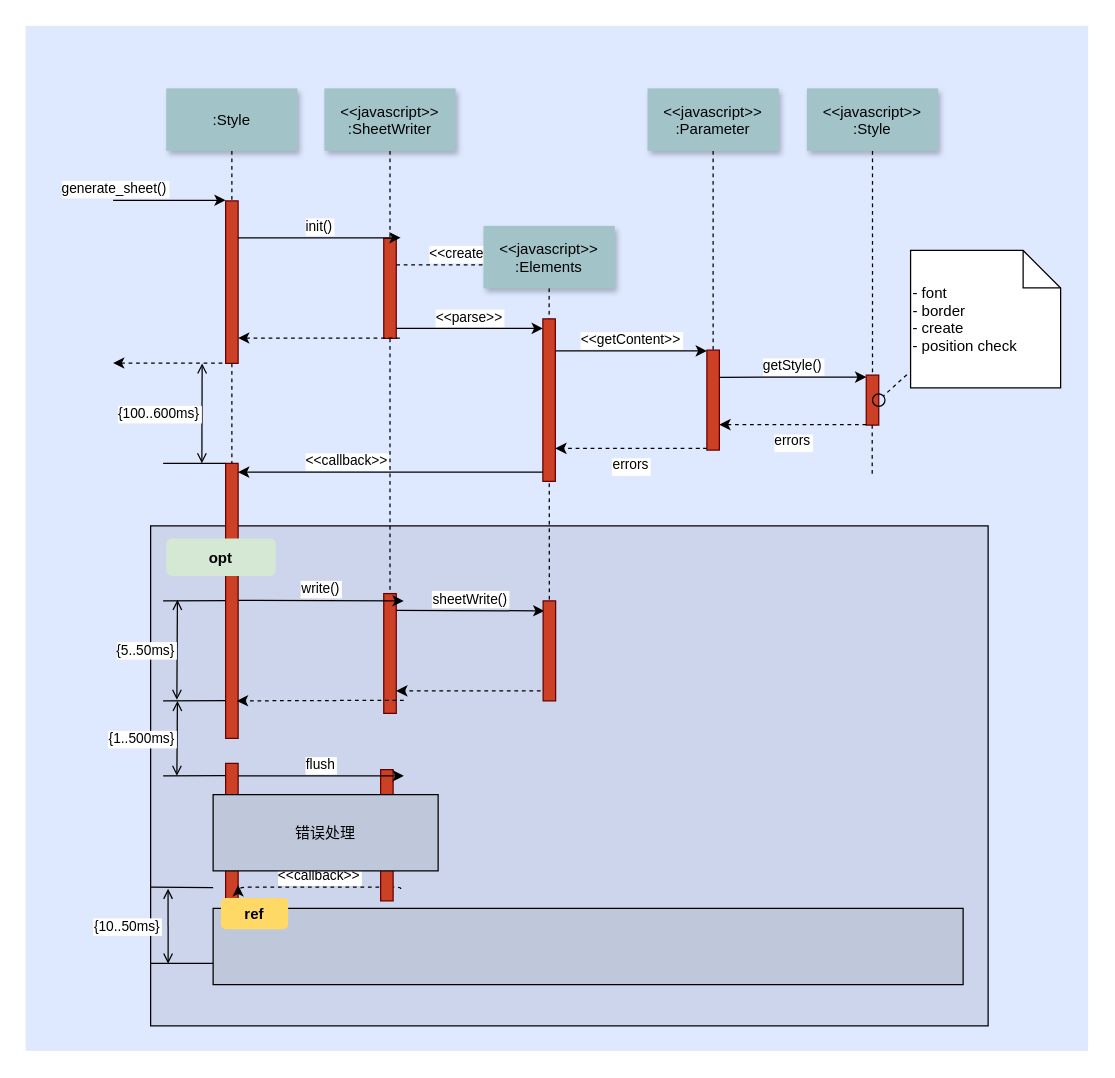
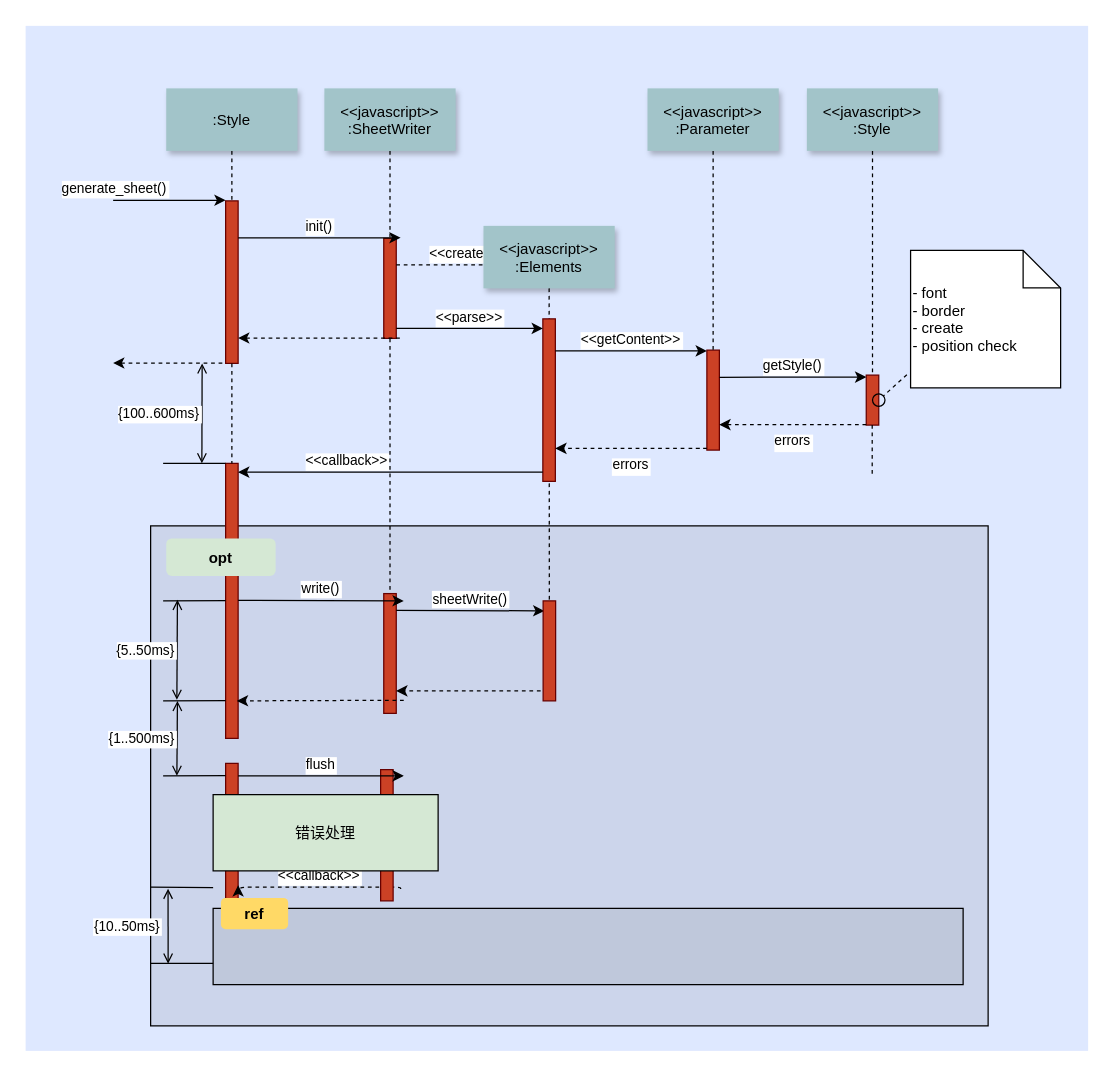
  <mxCell id="0" />
  <mxCell id="1" parent="0" />
  <mxCell id="2" value="" style="fillColor=#DEE8FF;strokeColor=none" parent="1" vertex="1"><mxGeometry x="20" y="20" width="850" height="820" as="geometry" /></mxCell>
  <mxCell id="3" value="" style="fillColor=#CCD5EB" parent="1" vertex="1"><mxGeometry x="120" y="420" width="670" height="400" as="geometry" /></mxCell>
  <mxCell id="4" value="" style="fillColor=#CC4125;strokeColor=#660000" parent="1" vertex="1"><mxGeometry x="180" y="160" width="10" height="130" as="geometry" /></mxCell>
  <mxCell id="5" value="generate_sheet()" style="edgeStyle=none;verticalLabelPosition=top;verticalAlign=bottom;labelPosition=left;align=right" parent="1" edge="1"><mxGeometry x="110" y="49.5" width="100" height="100" as="geometry"><mxPoint x="90" y="159.5" as="sourcePoint" /><mxPoint x="180" y="159.5" as="targetPoint" /></mxGeometry></mxCell>
  <mxCell id="6" value=":Style" style="shadow=1;fillColor=#A2C4C9;strokeColor=none" parent="1" vertex="1"><mxGeometry x="132.5" y="70" width="105" height="50" as="geometry" /></mxCell>
  <mxCell id="7" value="" style="fillColor=#CC4125;strokeColor=#660000" parent="1" vertex="1"><mxGeometry x="306.5" y="190" width="10" height="80" as="geometry" /></mxCell>
  <mxCell id="8" value="&lt;&lt;javascript&gt;&gt;&#10;:SheetWriter" style="shadow=1;fillColor=#A2C4C9;strokeColor=none" parent="1" vertex="1"><mxGeometry x="259" y="70" width="105" height="50" as="geometry" /></mxCell>
  <mxCell id="9" value="" style="edgeStyle=none;endArrow=none;dashed=1" parent="1" source="8" target="7" edge="1"><mxGeometry x="256.335" y="165" width="100" height="100" as="geometry"><mxPoint x="311.259" y="120" as="sourcePoint" /><mxPoint x="311.576" y="175" as="targetPoint" /></mxGeometry></mxCell>
  <mxCell id="10" value="init()" style="edgeStyle=none;verticalLabelPosition=top;verticalAlign=bottom" parent="1" edge="1"><mxGeometry x="220" y="92" width="100" height="100" as="geometry"><mxPoint x="190" y="189.5" as="sourcePoint" /><mxPoint x="320" y="189.5" as="targetPoint" /></mxGeometry></mxCell>
  <mxCell id="11" value="" style="edgeStyle=none;verticalLabelPosition=top;verticalAlign=bottom;endArrow=none;startArrow=classic;dashed=1" parent="1" edge="1"><mxGeometry x="220" y="172.259" width="100" height="100" as="geometry"><mxPoint x="190" y="269.759" as="sourcePoint" /><mxPoint x="320" y="269.759" as="targetPoint" /></mxGeometry></mxCell>
  <mxCell id="12" value="" style="edgeStyle=none;verticalLabelPosition=top;verticalAlign=bottom;labelPosition=left;align=right;endArrow=none;startArrow=classic;dashed=1" parent="1" edge="1"><mxGeometry x="110" y="179.759" width="100" height="100" as="geometry"><mxPoint x="90" y="289.759" as="sourcePoint" /><mxPoint x="180" y="289.759" as="targetPoint" /></mxGeometry></mxCell>
  <mxCell id="13" value="&lt;&lt;create&gt;&gt;" style="edgeStyle=none;verticalLabelPosition=top;verticalAlign=bottom;dashed=1" parent="1" edge="1"><mxGeometry x="369.455" y="113.916" width="100" height="100" as="geometry"><mxPoint x="316.5" y="211.206" as="sourcePoint" /><mxPoint x="426.5" y="211.206" as="targetPoint" /></mxGeometry></mxCell>
  <mxCell id="14" value="&lt;&lt;javascript&gt;&gt;&#10;:Elements" style="shadow=1;fillColor=#A2C4C9;strokeColor=none" parent="1" vertex="1"><mxGeometry x="386.284" y="180" width="105" height="50" as="geometry" /></mxCell>
  <mxCell id="15" value="" style="edgeStyle=none;endArrow=none;dashed=1;" parent="1" source="14" target="58" edge="1"><mxGeometry x="421.043" y="270" width="100" height="100" as="geometry"><mxPoint x="478.543" y="230" as="sourcePoint" /><mxPoint x="478.543" y="250" as="targetPoint" /></mxGeometry></mxCell>
  <mxCell id="16" value="" style="fillColor=#CC4125;strokeColor=#660000" parent="1" vertex="1"><mxGeometry x="433.784" y="254.394" width="10" height="130" as="geometry" /></mxCell>
  <mxCell id="17" value="&lt;&lt;parse&gt;&gt;" style="edgeStyle=elbowEdgeStyle;elbow=vertical;verticalLabelPosition=top;verticalAlign=bottom" parent="1" source="7" target="16" edge="1"><mxGeometry x="334" y="290" width="100" height="100" as="geometry"><mxPoint x="314" y="400" as="sourcePoint" /><mxPoint x="414" y="300" as="targetPoint" /></mxGeometry></mxCell>
  <mxCell id="18" value="" style="fillColor=#CC4125;strokeColor=#660000" parent="1" vertex="1"><mxGeometry x="565" y="279.394" width="10" height="80" as="geometry" /></mxCell>
  <mxCell id="19" value="&lt;&lt;javascript&gt;&gt;&#10;:Parameter" style="shadow=1;fillColor=#A2C4C9;strokeColor=none" parent="1" vertex="1"><mxGeometry x="517.5" y="70" width="105" height="50" as="geometry" /></mxCell>
  <mxCell id="20" value="" style="edgeStyle=none;endArrow=none;dashed=1" parent="1" source="19" target="18" edge="1"><mxGeometry x="529.488" y="175.0" width="100" height="100" as="geometry"><mxPoint x="569.653" y="120" as="sourcePoint" /><mxPoint x="569.653" y="270" as="targetPoint" /></mxGeometry></mxCell>
  <mxCell id="21" value="&lt;&lt;javascript&gt;&gt;&#10;:Style" style="shadow=1;fillColor=#A2C4C9;strokeColor=none" parent="1" vertex="1"><mxGeometry x="645" y="70" width="105" height="50" as="geometry" /></mxCell>
  <mxCell id="22" value="" style="edgeStyle=none;endArrow=none;dashed=1" parent="1" source="21" target="23" edge="1"><mxGeometry x="642.335" y="165" width="100" height="100" as="geometry"><mxPoint x="697.259" y="120" as="sourcePoint" /><mxPoint x="697.576" y="175" as="targetPoint" /></mxGeometry></mxCell>
  <mxCell id="23" value="" style="fillColor=#CC4125;strokeColor=#660000" parent="1" vertex="1"><mxGeometry x="692.5" y="299.394" width="10" height="40" as="geometry" /></mxCell>
  <mxCell id="24" value="&lt;&lt;getContent&gt;&gt;" style="edgeStyle=elbowEdgeStyle;elbow=vertical;verticalLabelPosition=top;verticalAlign=bottom" parent="1" source="16" target="18" edge="1"><mxGeometry x="524" y="270" width="100" height="100" as="geometry"><mxPoint x="504" y="380" as="sourcePoint" /><mxPoint x="604" y="280" as="targetPoint" /><Array as="points"><mxPoint x="554" y="280" /></Array></mxGeometry></mxCell>
  <mxCell id="25" value="errors" style="edgeStyle=elbowEdgeStyle;elbow=vertical;dashed=1;verticalLabelPosition=bottom;verticalAlign=top" parent="1" source="18" target="16" edge="1"><mxGeometry x="534" y="280" width="100" height="100" as="geometry"><mxPoint x="493.784" y="290" as="sourcePoint" /><mxPoint x="644" y="290" as="targetPoint" /><Array as="points"><mxPoint x="557" y="358" /></Array></mxGeometry></mxCell>
  <mxCell id="26" value="" style="edgeStyle=elbowEdgeStyle;elbow=horizontal;endArrow=none;dashed=1" parent="1" source="6" target="4" edge="1"><mxGeometry x="230.0" y="310" width="100" height="100" as="geometry"><mxPoint x="210" y="420" as="sourcePoint" /><mxPoint x="310" y="320" as="targetPoint" /></mxGeometry></mxCell>
  <mxCell id="27" value="getStyle()" style="edgeStyle=elbowEdgeStyle;elbow=vertical;verticalLabelPosition=top;verticalAlign=bottom" parent="1" edge="1"><mxGeometry x="465" y="261.736" width="100" height="100" as="geometry"><mxPoint x="575" y="301.13" as="sourcePoint" /><mxPoint x="692.5" y="301.13" as="targetPoint" /><Array as="points" /></mxGeometry></mxCell>
  <mxCell id="28" value="errors" style="edgeStyle=elbowEdgeStyle;elbow=vertical;dashed=1;verticalLabelPosition=bottom;verticalAlign=top" parent="1" edge="1"><mxGeometry x="475" y="309.653" width="100" height="100" as="geometry"><mxPoint x="692.5" y="339.047" as="sourcePoint" /><mxPoint x="575" y="339.047" as="targetPoint" /><Array as="points" /></mxGeometry></mxCell>
  <mxCell id="29" value="" style="edgeStyle=elbowEdgeStyle;elbow=horizontal;endArrow=none;dashed=1" parent="1" edge="1"><mxGeometry x="847.259" y="240" width="100" height="100" as="geometry"><mxPoint x="697.259" y="339.394" as="sourcePoint" /><mxPoint x="697.259" y="380" as="targetPoint" /><Array as="points"><mxPoint x="697.259" y="360" /></Array></mxGeometry></mxCell>
  <mxCell id="30" value="" style="ellipse;fillColor=none" parent="1" vertex="1"><mxGeometry x="697.5" y="314.394" width="10.0" height="10" as="geometry" /></mxCell>
  <mxCell id="31" value=" - font&#10;- border&#10;- create&#10; - position check" style="shape=note;align=left" parent="1" vertex="1"><mxGeometry x="727.973" y="199.674" width="120.027" height="109.826" as="geometry" /></mxCell>
  <mxCell id="32" value="" style="edgeStyle=none;endArrow=none;dashed=1" parent="1" target="30" edge="1"><mxGeometry x="945" y="180" width="100" height="100" as="geometry"><mxPoint x="724.973" y="299.145" as="sourcePoint" /><mxPoint x="1025" y="190" as="targetPoint" /></mxGeometry></mxCell>
  <mxCell id="33" value="" style="fillColor=#CC4125;strokeColor=#660000" parent="1" vertex="1"><mxGeometry x="180" y="370" width="10" height="220" as="geometry" /></mxCell>
  <mxCell id="34" value="             &lt;&lt;callback&gt;&gt;                                " style="edgeStyle=elbowEdgeStyle;elbow=vertical;dashed=0;verticalLabelPosition=top;verticalAlign=bottom;align=right" parent="1" source="16" target="33" edge="1"><mxGeometry x="190" y="329.759" width="100" height="100" as="geometry"><mxPoint x="480" y="320" as="sourcePoint" /><mxPoint x="200" y="380" as="targetPoint" /><Array as="points" /></mxGeometry></mxCell>
  <mxCell id="35" value="" style="edgeStyle=none;dashed=1;endArrow=none" parent="1" source="4" target="33" edge="1"><mxGeometry x="50" y="300" width="100" height="100" as="geometry"><mxPoint x="30" y="410" as="sourcePoint" /><mxPoint x="130" y="310" as="targetPoint" /></mxGeometry></mxCell>
  <mxCell id="36" value="" style="edgeStyle=elbowEdgeStyle;elbow=vertical;endArrow=none" parent="1" source="33" edge="1"><mxGeometry x="60" y="310" width="100" height="100" as="geometry"><mxPoint x="40" y="420" as="sourcePoint" /><mxPoint x="130" y="370" as="targetPoint" /></mxGeometry></mxCell>
  <mxCell id="37" value="{100..600ms}" style="edgeStyle=elbowEdgeStyle;elbow=horizontal;startArrow=open;endArrow=open;labelPosition=left;align=right" parent="1" edge="1"><mxGeometry x="61.206" y="290" width="100" height="100" as="geometry"><mxPoint x="161.206" y="290" as="sourcePoint" /><mxPoint x="161.206" y="370" as="targetPoint" /></mxGeometry></mxCell>
  <mxCell id="38" value="" style="fillColor=#CC4125;strokeColor=#660000" parent="1" vertex="1"><mxGeometry x="306.5" y="474.167" width="10" height="95.833" as="geometry" /></mxCell>
  <mxCell id="39" value="write()" style="edgeStyle=elbowEdgeStyle;elbow=vertical;verticalLabelPosition=top;verticalAlign=bottom" parent="1" edge="1"><mxGeometry x="212.5" y="469.583" width="100" height="100" as="geometry"><mxPoint x="190" y="479.583" as="sourcePoint" /><mxPoint x="322.5" y="479.583" as="targetPoint" /><Array as="points" /></mxGeometry></mxCell>
  <mxCell id="40" value="" style="edgeStyle=none;endArrow=none;dashed=1" parent="1" source="7" target="38" edge="1"><mxGeometry x="360.571" y="339.697" width="100" height="100" as="geometry"><mxPoint x="415.736" y="294.697" as="sourcePoint" /><mxPoint x="415.736" y="474.091" as="targetPoint" /></mxGeometry></mxCell>
  <mxCell id="41" value="sheetWrite()" style="edgeStyle=elbowEdgeStyle;elbow=vertical;verticalLabelPosition=top;verticalAlign=bottom;entryX=0.1;entryY=0.1;entryDx=0;entryDy=0;entryPerimeter=0;" parent="1" edge="1" target="58"><mxGeometry x="514" y="436.806" width="100" height="100" as="geometry"><mxPoint x="316.5" y="487.569" as="sourcePoint" /><mxPoint x="474" y="488" as="targetPoint" /><Array as="points" /></mxGeometry></mxCell>
  <mxCell id="42" value="" style="edgeStyle=elbowEdgeStyle;elbow=vertical;dashed=1;verticalLabelPosition=bottom;verticalAlign=top;exitX=-0.2;exitY=0.9;exitDx=0;exitDy=0;exitPerimeter=0;" parent="1" edge="1" source="58"><mxGeometry x="514" y="549.078" width="100" height="100" as="geometry"><mxPoint x="474" y="552" as="sourcePoint" /><mxPoint x="316.5" y="551.736" as="targetPoint" /><Array as="points" /></mxGeometry></mxCell>
  <mxCell id="43" value="" style="fillColor=#CC4125;strokeColor=#660000" parent="1" vertex="1"><mxGeometry x="180" y="610" width="10" height="130" as="geometry" /></mxCell>
  <mxCell id="44" value="" style="edgeStyle=elbowEdgeStyle;elbow=vertical;dashed=1;verticalLabelPosition=bottom;verticalAlign=top;entryX=0.9;entryY=0.864;entryDx=0;entryDy=0;entryPerimeter=0;" parent="1" edge="1" target="33"><mxGeometry x="507.5" y="664.342" width="100" height="100" as="geometry"><mxPoint x="322.5" y="559.5" as="sourcePoint" /><mxPoint x="230" y="560" as="targetPoint" /><Array as="points" /></mxGeometry></mxCell>
  <mxCell id="45" value="&lt;&lt;callback&gt;&gt;" style="edgeStyle=elbowEdgeStyle;elbow=vertical;dashed=1;verticalLabelPosition=bottom;verticalAlign=bottom;exitX=0.137;exitY=0;exitDx=0;exitDy=0;exitPerimeter=0;entryX=1;entryY=0.75;entryDx=0;entryDy=0;" parent="1" target="43" edge="1"><mxGeometry x="590" y="543.578" width="100" height="100" as="geometry"><mxPoint x="320" y="710.5" as="sourcePoint" /><mxPoint x="240" y="710.5" as="targetPoint" /><Array as="points" /></mxGeometry></mxCell>
  <mxCell id="46" value="opt" style="rounded=1;fontStyle=1;fillColor=#d5e8d4;strokeColor=none;" parent="1" vertex="1"><mxGeometry x="132.5" y="430" width="87.5" height="30" as="geometry" /></mxCell>
  <mxCell id="47" value="ref" style="rounded=1;fontStyle=1;fillColor=#FFD966;strokeColor=none" parent="1" vertex="1"><mxGeometry x="176.25" y="642.894" width="53.75" height="25" as="geometry" /></mxCell>
  <mxCell id="48" value="" style="align=left;fillColor=#BFC8DB" parent="1" vertex="1"><mxGeometry x="170" y="726" width="600" height="61" as="geometry" /></mxCell>
  <mxCell id="49" value="ref" style="rounded=1;fontStyle=1;fillColor=#FFD966;strokeColor=none" parent="1" vertex="1"><mxGeometry x="176.25" y="717.616" width="53.75" height="25" as="geometry" /></mxCell>
  <mxCell id="50" value="" style="edgeStyle=elbowEdgeStyle;elbow=vertical;endArrow=none" parent="1" edge="1"><mxGeometry x="60.0" y="419.711" width="100" height="100" as="geometry"><mxPoint x="180" y="479.711" as="sourcePoint" /><mxPoint x="130" y="479.711" as="targetPoint" /></mxGeometry></mxCell>
  <mxCell id="51" value="" style="edgeStyle=elbowEdgeStyle;elbow=vertical;endArrow=none" parent="1" edge="1"><mxGeometry x="60" y="499.711" width="100" height="100" as="geometry"><mxPoint x="180" y="559.711" as="sourcePoint" /><mxPoint x="130" y="559.711" as="targetPoint" /></mxGeometry></mxCell>
  <mxCell id="52" value="" style="edgeStyle=elbowEdgeStyle;elbow=vertical;endArrow=none" parent="1" edge="1"><mxGeometry x="60.0" y="559.711" width="100" height="100" as="geometry"><mxPoint x="180" y="619.711" as="sourcePoint" /><mxPoint x="130" y="619.711" as="targetPoint" /></mxGeometry></mxCell>
  <mxCell id="53" value="" style="edgeStyle=elbowEdgeStyle;elbow=vertical;endArrow=none" parent="1" edge="1"><mxGeometry x="50.0" y="649.433" width="100" height="100" as="geometry"><mxPoint x="170" y="709.433" as="sourcePoint" /><mxPoint x="120" y="709.433" as="targetPoint" /></mxGeometry></mxCell>
  <mxCell id="54" value="" style="edgeStyle=elbowEdgeStyle;elbow=vertical;endArrow=none" parent="1" edge="1"><mxGeometry x="50.0" y="709.988" width="100" height="100" as="geometry"><mxPoint x="170" y="769.988" as="sourcePoint" /><mxPoint x="120" y="769.988" as="targetPoint" /></mxGeometry></mxCell>
  <mxCell id="55" value="{5..50ms}" style="edgeStyle=elbowEdgeStyle;elbow=horizontal;startArrow=open;endArrow=open;labelPosition=left;align=right" parent="1" edge="1"><mxGeometry x="41.447" y="479.167" width="100" height="100" as="geometry"><mxPoint x="141.447" y="479.167" as="sourcePoint" /><mxPoint x="141.447" y="559.167" as="targetPoint" /></mxGeometry></mxCell>
  <mxCell id="56" value="{1..500ms}" style="edgeStyle=elbowEdgeStyle;elbow=horizontal;startArrow=open;endArrow=open;labelPosition=left;align=right" parent="1" edge="1"><mxGeometry x="42.894" y="560" width="100" height="100" as="geometry"><mxPoint x="141.447" y="560" as="sourcePoint" /><mxPoint x="141.447" y="620" as="targetPoint" /></mxGeometry></mxCell>
  <mxCell id="57" value="{10..50ms}" style="edgeStyle=elbowEdgeStyle;elbow=horizontal;startArrow=open;endArrow=open;labelPosition=left;align=right" parent="1" edge="1"><mxGeometry width="100" height="100" as="geometry"><mxPoint x="133.947" y="710.278" as="sourcePoint" /><mxPoint x="133.947" y="770.278" as="targetPoint" /><mxPoint x="-4.236" y="-0.278" as="offset" /></mxGeometry></mxCell>
  <mxCell id="58" value="" style="fillColor=#CC4125;strokeColor=#660000" vertex="1" parent="1"><mxGeometry x="434" y="480" width="10" height="80" as="geometry" /></mxCell>
  <mxCell id="59" value="" style="fillColor=#CC4125;strokeColor=#660000" vertex="1" parent="1"><mxGeometry x="304" y="615" width="10" height="105" as="geometry" /></mxCell>
- <mxCell id="60" value="错误处理" style="fillColor=#BFC8DB" parent="1" vertex="1"><mxGeometry x="170" y="635" width="180" height="61" as="geometry" /></mxCell>
+ <mxCell id="60" value="错误处理" style="fillColor=#d5e8d4;" parent="1" vertex="1"><mxGeometry x="170" y="635" width="180" height="61" as="geometry" /></mxCell>
  <mxCell id="61" value="flush" style="edgeStyle=elbowEdgeStyle;elbow=vertical;verticalLabelPosition=top;verticalAlign=bottom" edge="1" parent="1"><mxGeometry x="212.5" y="610.083" width="100" height="100" as="geometry"><mxPoint x="190" y="620.083" as="sourcePoint" /><mxPoint x="322.5" y="620.083" as="targetPoint" /><Array as="points" /></mxGeometry></mxCell>
